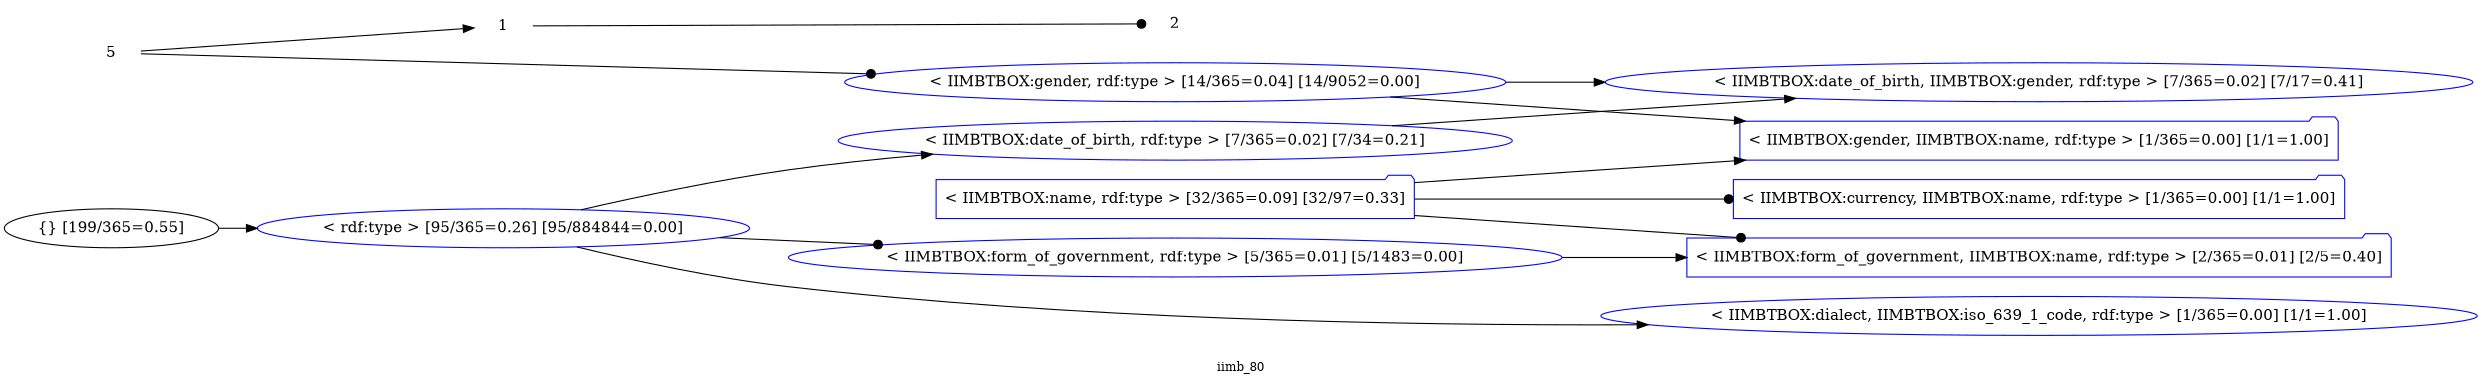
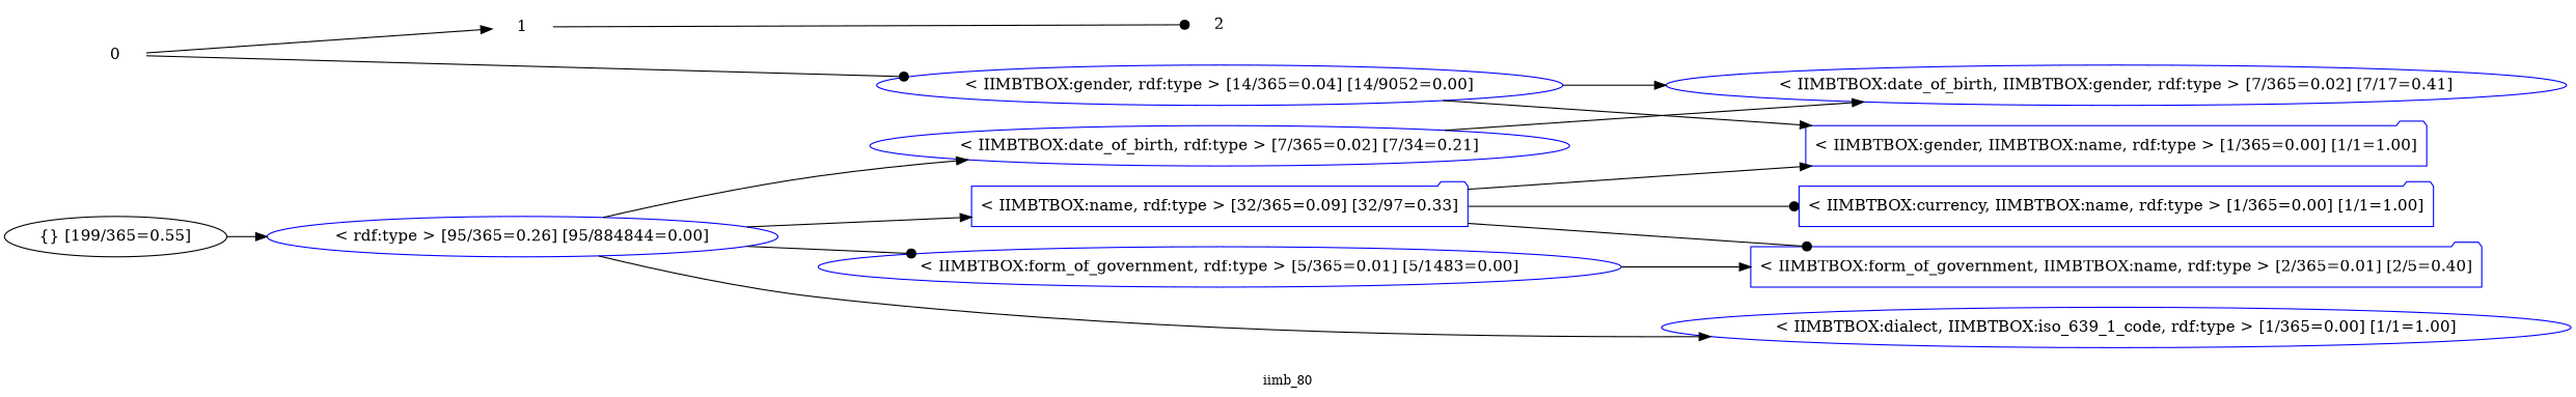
  digraph {
    fontsize=11.0
    label=iimb_80
    rankdir=LR
    node [shape=ellipse color=blue style=solid]
    edge [arrowhead=normal color=black style=solid]
-   n1 [label=5 shape=plaintext color="" style=""]
+   n1 [label=0 shape=plaintext color="" style=""]
    n2 [color=black label="{} [199/365=0.55]"]
    n3 [label=1 shape=plaintext color="" style=""]
    n4 [label="< rdf:type > [95/365=0.26] [95/884844=0.00]"]
    n5 [label=2 shape=plaintext color="" style=""]
    n6 [label="< IIMBTBOX:date_of_birth, rdf:type > [7/365=0.02] [7/34=0.21]"]
    n7 [label="< IIMBTBOX:form_of_government, rdf:type > [5/365=0.01] [5/1483=0.00]"]
    n8 [label="< IIMBTBOX:gender, rdf:type > [14/365=0.04] [14/9052=0.00]"]
    n9 [label="< IIMBTBOX:name, rdf:type > [32/365=0.09] [32/97=0.33]" shape=folder]
    n10 [label="< IIMBTBOX:currency, IIMBTBOX:name, rdf:type > [1/365=0.00] [1/1=1.00]" shape=folder]
    n11 [label="< IIMBTBOX:date_of_birth, IIMBTBOX:gender, rdf:type > [7/365=0.02] [7/17=0.41]"]
    n12 [label="< IIMBTBOX:dialect, IIMBTBOX:iso_639_1_code, rdf:type > [1/365=0.00] [1/1=1.00]"]
    n13 [label="< IIMBTBOX:form_of_government, IIMBTBOX:name, rdf:type > [2/365=0.01] [2/5=0.40]" shape=folder]
    n14 [label="< IIMBTBOX:gender, IIMBTBOX:name, rdf:type > [1/365=0.00] [1/1=1.00]" shape=folder]
    subgraph sub_1 {
      rank=same
      n1
      n2
    }
    subgraph sub_2 {
      rank=same
      n3
      n4
    }
    subgraph sub_3 {
      rank=same
      n5
      n6
      n7
      n8
      n9
    }
    subgraph sub_4 {
      rank=same
      n10
      n11
      n12
      n13
      n14
    }
    n1 -> n3 [color="" style=""]
    n1 -> n8 [arrowhead=dot]
    n2 -> n4
    n3 -> n5 [arrowhead=dot color="" style=""]
    n4 -> n6
    n4 -> n7 [arrowhead=dot]
+   n4 -> n9
    n4 -> n12
    n6 -> n11
    n7 -> n13
    n8 -> n11
    n8 -> n14
    n9 -> n10 [arrowhead=dot]
    n9 -> n13 [arrowhead=dot]
    n9 -> n14
  }
